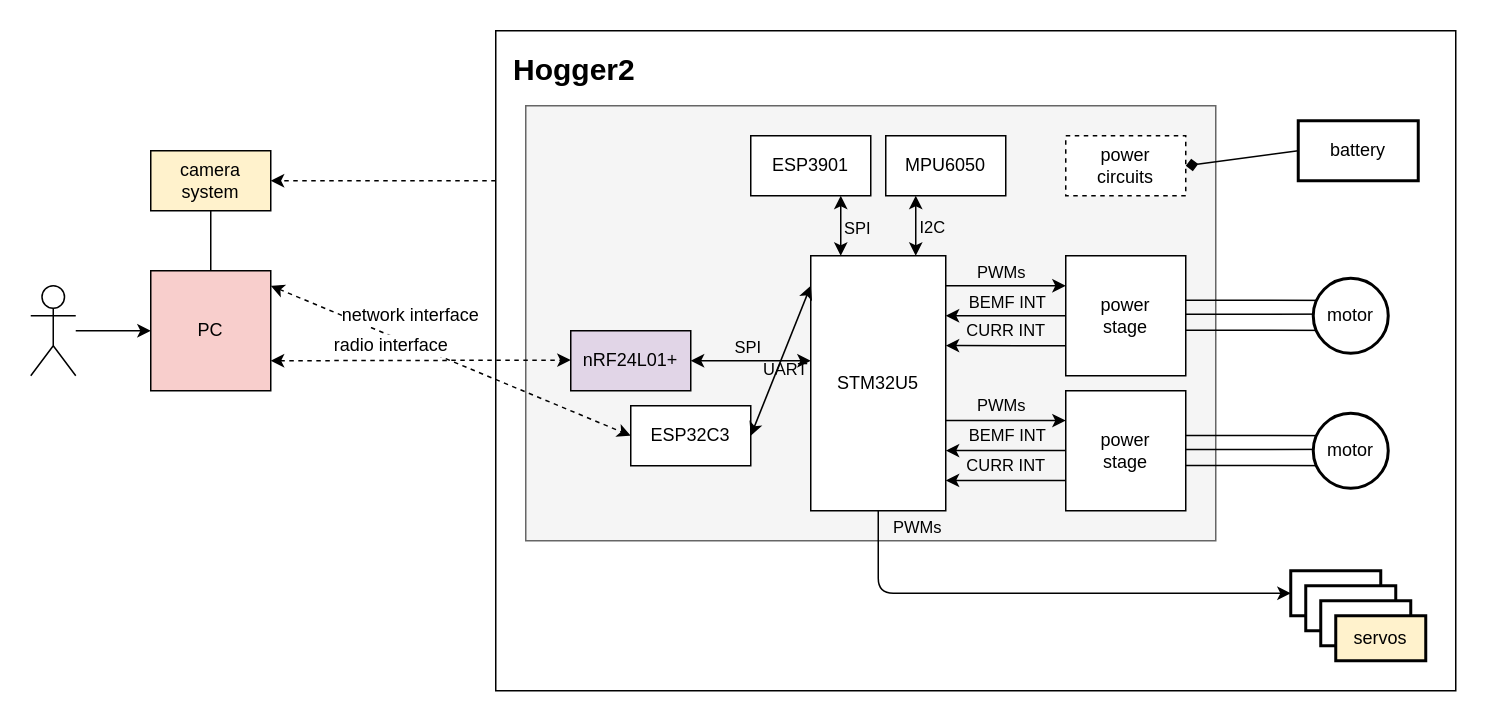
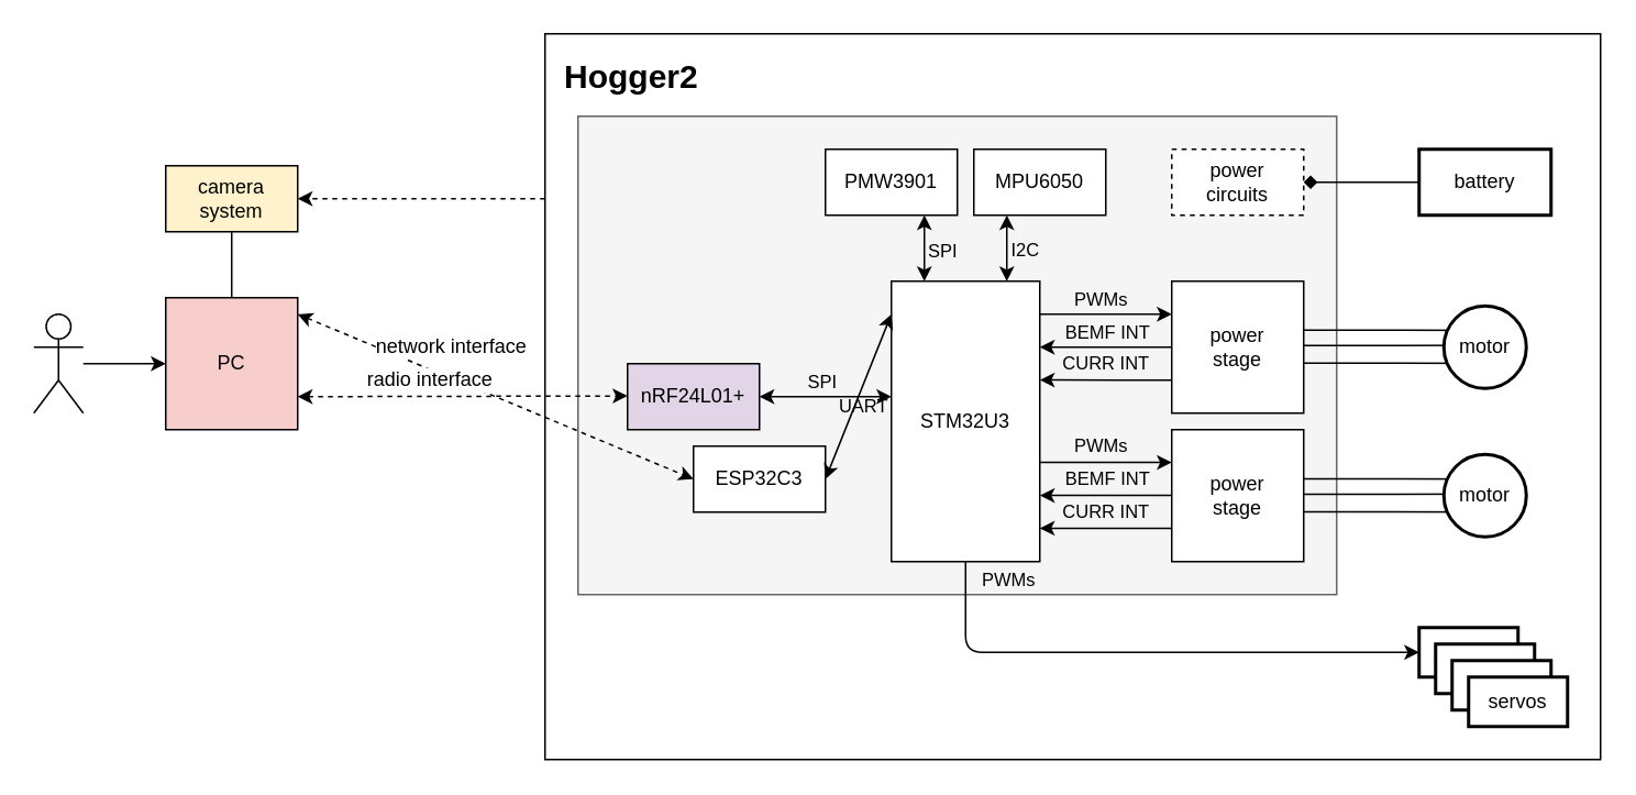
  <mxCell id="0" />
  <mxCell id="1" parent="0" />
  <mxCell id="2" value="" style="rounded=0;whiteSpace=wrap;html=1;labelBackgroundColor=none;strokeWidth=1;fontSize=20;" vertex="1" parent="1"><mxGeometry x="330" y="20" width="640" height="440" as="geometry" /></mxCell>
  <mxCell id="3" value="" style="rounded=0;whiteSpace=wrap;html=1;strokeWidth=1;fillColor=#f5f5f5;fontColor=#333333;strokeColor=#666666;" vertex="1" parent="1"><mxGeometry x="350" y="70" width="460" height="290" as="geometry" /></mxCell>
- <mxCell id="4" value="STM32U5" style="rounded=0;whiteSpace=wrap;html=1;" parent="1" vertex="1"><mxGeometry x="540" y="170" width="90" height="170" as="geometry" /></mxCell>
+ <mxCell id="4" value="STM32U3" style="rounded=0;whiteSpace=wrap;html=1;" parent="1" vertex="1"><mxGeometry x="540" y="170" width="90" height="170" as="geometry" /></mxCell>
  <mxCell id="5" value="ESP32C3" style="rounded=0;whiteSpace=wrap;html=1;" parent="1" vertex="1"><mxGeometry x="420" y="270" width="80" height="40" as="geometry" /></mxCell>
  <mxCell id="6" value="nRF24L01+" style="rounded=0;whiteSpace=wrap;html=1;fillColor=#e1d5e7;" parent="1" vertex="1"><mxGeometry x="380" y="220" width="80" height="40" as="geometry" /></mxCell>
  <mxCell id="7" value="" style="endArrow=classic;startArrow=classic;html=1;exitX=1;exitY=0.5;exitDx=0;exitDy=0;" parent="1" edge="1" source="5"><mxGeometry width="50" height="50" relative="1" as="geometry"><mxPoint x="480" y="190" as="sourcePoint" /><mxPoint x="540" y="190" as="targetPoint" /></mxGeometry></mxCell>
  <mxCell id="8" value="UART" style="edgeLabel;html=1;align=center;verticalAlign=middle;resizable=0;points=[];labelBackgroundColor=none;" parent="7" vertex="1" connectable="0"><mxGeometry x="-0.292" y="1" relative="1" as="geometry"><mxPoint x="9" y="-9" as="offset" /></mxGeometry></mxCell>
  <mxCell id="9" value="" style="endArrow=classic;startArrow=classic;html=1;exitX=1;exitY=0.5;exitDx=0;exitDy=0;" parent="1" edge="1" source="6"><mxGeometry width="50" height="50" relative="1" as="geometry"><mxPoint x="450" y="239.83" as="sourcePoint" /><mxPoint x="540" y="240" as="targetPoint" /></mxGeometry></mxCell>
  <mxCell id="10" value="SPI" style="edgeLabel;html=1;align=center;verticalAlign=middle;resizable=0;points=[];labelBackgroundColor=none;" parent="9" vertex="1" connectable="0"><mxGeometry x="-0.267" relative="1" as="geometry"><mxPoint x="8" y="-10" as="offset" /></mxGeometry></mxCell>
  <mxCell id="11" value="" style="shape=umlActor;verticalLabelPosition=bottom;verticalAlign=top;html=1;outlineConnect=0;" parent="1" vertex="1"><mxGeometry x="20" y="190" width="30" height="60" as="geometry" /></mxCell>
  <mxCell id="12" value="PC" style="rounded=0;whiteSpace=wrap;html=1;fillColor=#f8cecc;" vertex="1" parent="1"><mxGeometry x="100" y="180" width="80" height="80" as="geometry" /></mxCell>
  <mxCell id="13" value="" style="endArrow=classic;startArrow=none;html=1;entryX=0;entryY=0.5;entryDx=0;entryDy=0;startFill=0;" edge="1" parent="1" source="11" target="12"><mxGeometry width="50" height="50" relative="1" as="geometry"><mxPoint x="135" y="310" as="sourcePoint" /><mxPoint x="135" y="260" as="targetPoint" /></mxGeometry></mxCell>
  <mxCell id="14" value="" style="endArrow=classic;startArrow=classic;html=1;dashed=1;entryX=0;entryY=0.5;entryDx=0;entryDy=0;" edge="1" parent="1" target="5"><mxGeometry width="50" height="50" relative="1" as="geometry"><mxPoint x="180" y="190" as="sourcePoint" /><mxPoint x="370" y="189.58" as="targetPoint" /></mxGeometry></mxCell>
  <mxCell id="15" value="network interface" style="edgeLabel;html=1;align=center;verticalAlign=middle;resizable=0;points=[];fontSize=12;" vertex="1" connectable="0" parent="14"><mxGeometry x="-0.409" y="2" relative="1" as="geometry"><mxPoint x="21" y="-8" as="offset" /></mxGeometry></mxCell>
  <mxCell id="16" value="MPU6050" style="rounded=0;whiteSpace=wrap;html=1;" vertex="1" parent="1"><mxGeometry x="590" y="90" width="80" height="40" as="geometry" /></mxCell>
- <mxCell id="17" value="ESP3901" style="rounded=0;whiteSpace=wrap;html=1;" vertex="1" parent="1"><mxGeometry x="500" y="90" width="80" height="40" as="geometry" /></mxCell>
+ <mxCell id="17" value="PMW3901" style="rounded=0;whiteSpace=wrap;html=1;" vertex="1" parent="1"><mxGeometry x="500" y="90" width="80" height="40" as="geometry" /></mxCell>
  <mxCell id="18" value="" style="endArrow=classic;startArrow=classic;html=1;" edge="1" parent="1"><mxGeometry width="50" height="50" relative="1" as="geometry"><mxPoint x="560" y="170" as="sourcePoint" /><mxPoint x="560" y="130" as="targetPoint" /></mxGeometry></mxCell>
  <mxCell id="19" value="SPI" style="edgeLabel;html=1;align=center;verticalAlign=middle;resizable=0;points=[];labelBackgroundColor=none;" vertex="1" connectable="0" parent="18"><mxGeometry x="-0.38" relative="1" as="geometry"><mxPoint x="10" y="-7" as="offset" /></mxGeometry></mxCell>
  <mxCell id="20" value="" style="endArrow=classic;startArrow=classic;html=1;" edge="1" parent="1"><mxGeometry width="50" height="50" relative="1" as="geometry"><mxPoint x="610" y="170" as="sourcePoint" /><mxPoint x="610" y="130" as="targetPoint" /></mxGeometry></mxCell>
  <mxCell id="21" value="I2C" style="edgeLabel;html=1;align=center;verticalAlign=middle;resizable=0;points=[];labelBackgroundColor=none;" vertex="1" connectable="0" parent="20"><mxGeometry x="-0.24" y="-1" relative="1" as="geometry"><mxPoint x="9" y="-5" as="offset" /></mxGeometry></mxCell>
  <mxCell id="22" value="power&lt;br&gt;stage" style="rounded=0;whiteSpace=wrap;html=1;" vertex="1" parent="1"><mxGeometry x="710" y="170" width="80" height="80" as="geometry" /></mxCell>
  <mxCell id="23" value="power&lt;br&gt;stage" style="rounded=0;whiteSpace=wrap;html=1;" vertex="1" parent="1"><mxGeometry x="710" y="260" width="80" height="80" as="geometry" /></mxCell>
  <mxCell id="24" value="" style="endArrow=classic;html=1;" edge="1" parent="1"><mxGeometry width="50" height="50" relative="1" as="geometry"><mxPoint x="630" y="190" as="sourcePoint" /><mxPoint x="710" y="190" as="targetPoint" /></mxGeometry></mxCell>
  <mxCell id="25" value="PWMs" style="edgeLabel;html=1;align=center;verticalAlign=middle;resizable=0;points=[];labelBackgroundColor=none;" vertex="1" connectable="0" parent="24"><mxGeometry x="-0.453" relative="1" as="geometry"><mxPoint x="14" y="-10" as="offset" /></mxGeometry></mxCell>
  <mxCell id="26" value="" style="endArrow=classic;html=1;" edge="1" parent="1"><mxGeometry width="50" height="50" relative="1" as="geometry"><mxPoint x="710" y="210" as="sourcePoint" /><mxPoint x="630" y="210" as="targetPoint" /></mxGeometry></mxCell>
  <mxCell id="27" value="BEMF INT" style="edgeLabel;html=1;align=center;verticalAlign=middle;resizable=0;points=[];labelBackgroundColor=none;" vertex="1" connectable="0" parent="26"><mxGeometry x="0.347" y="2" relative="1" as="geometry"><mxPoint x="14" y="-12" as="offset" /></mxGeometry></mxCell>
  <mxCell id="28" value="" style="endArrow=classic;html=1;" edge="1" parent="1"><mxGeometry width="50" height="50" relative="1" as="geometry"><mxPoint x="710" y="230" as="sourcePoint" /><mxPoint x="630" y="229.89" as="targetPoint" /></mxGeometry></mxCell>
  <mxCell id="29" value="CURR INT" style="edgeLabel;html=1;align=center;verticalAlign=middle;resizable=0;points=[];labelBackgroundColor=none;" vertex="1" connectable="0" parent="28"><mxGeometry x="0.347" y="2" relative="1" as="geometry"><mxPoint x="14" y="-12" as="offset" /></mxGeometry></mxCell>
  <mxCell id="30" value="" style="endArrow=classic;html=1;" edge="1" parent="1"><mxGeometry width="50" height="50" relative="1" as="geometry"><mxPoint x="630" y="279.89" as="sourcePoint" /><mxPoint x="710" y="279.89" as="targetPoint" /></mxGeometry></mxCell>
  <mxCell id="31" value="PWMs" style="edgeLabel;html=1;align=center;verticalAlign=middle;resizable=0;points=[];labelBackgroundColor=none;" vertex="1" connectable="0" parent="30"><mxGeometry x="-0.453" relative="1" as="geometry"><mxPoint x="14" y="-10" as="offset" /></mxGeometry></mxCell>
  <mxCell id="32" value="" style="endArrow=classic;html=1;" edge="1" parent="1"><mxGeometry width="50" height="50" relative="1" as="geometry"><mxPoint x="710" y="299.89" as="sourcePoint" /><mxPoint x="630" y="299.89" as="targetPoint" /></mxGeometry></mxCell>
  <mxCell id="33" value="BEMF INT" style="edgeLabel;html=1;align=center;verticalAlign=middle;resizable=0;points=[];labelBackgroundColor=none;" vertex="1" connectable="0" parent="32"><mxGeometry x="0.347" y="2" relative="1" as="geometry"><mxPoint x="14" y="-12" as="offset" /></mxGeometry></mxCell>
  <mxCell id="34" value="" style="endArrow=classic;html=1;" edge="1" parent="1"><mxGeometry width="50" height="50" relative="1" as="geometry"><mxPoint x="710" y="319.89" as="sourcePoint" /><mxPoint x="630" y="319.78" as="targetPoint" /></mxGeometry></mxCell>
  <mxCell id="35" value="CURR INT" style="edgeLabel;html=1;align=center;verticalAlign=middle;resizable=0;points=[];labelBackgroundColor=none;" vertex="1" connectable="0" parent="34"><mxGeometry x="0.347" y="2" relative="1" as="geometry"><mxPoint x="14" y="-12" as="offset" /></mxGeometry></mxCell>
  <mxCell id="36" value="" style="endArrow=none;html=1;" edge="1" parent="1"><mxGeometry width="50" height="50" relative="1" as="geometry"><mxPoint x="790" y="219.6" as="sourcePoint" /><mxPoint x="910" y="219.8" as="targetPoint" /></mxGeometry></mxCell>
  <mxCell id="37" value="" style="endArrow=none;html=1;" edge="1" parent="1"><mxGeometry width="50" height="50" relative="1" as="geometry"><mxPoint x="790" y="209.03" as="sourcePoint" /><mxPoint x="910" y="208.8" as="targetPoint" /></mxGeometry></mxCell>
  <mxCell id="38" value="" style="endArrow=none;html=1;" edge="1" parent="1"><mxGeometry width="50" height="50" relative="1" as="geometry"><mxPoint x="790" y="199.6" as="sourcePoint" /><mxPoint x="910" y="199.8" as="targetPoint" /></mxGeometry></mxCell>
  <mxCell id="39" value="motor" style="ellipse;whiteSpace=wrap;html=1;aspect=fixed;strokeWidth=2;" vertex="1" parent="1"><mxGeometry x="875" y="185" width="50" height="50" as="geometry" /></mxCell>
  <mxCell id="40" value="" style="rounded=0;whiteSpace=wrap;html=1;strokeWidth=2;" vertex="1" parent="1"><mxGeometry x="860" y="380" width="60" height="30" as="geometry" /></mxCell>
  <mxCell id="41" value="" style="rounded=0;whiteSpace=wrap;html=1;strokeWidth=2;" vertex="1" parent="1"><mxGeometry x="870" y="390" width="60" height="30" as="geometry" /></mxCell>
  <mxCell id="42" value="" style="rounded=0;whiteSpace=wrap;html=1;strokeWidth=2;" vertex="1" parent="1"><mxGeometry x="880" y="400" width="60" height="30" as="geometry" /></mxCell>
- <mxCell id="43" value="servos" style="rounded=0;whiteSpace=wrap;html=1;strokeWidth=2;fillColor=#fff2cc;" vertex="1" parent="1"><mxGeometry x="890" y="410" width="60" height="30" as="geometry" /></mxCell>
+ <mxCell id="43" value="servos" style="rounded=0;whiteSpace=wrap;html=1;strokeWidth=2;" vertex="1" parent="1"><mxGeometry x="890" y="410" width="60" height="30" as="geometry" /></mxCell>
  <mxCell id="44" value="" style="endArrow=classic;html=1;entryX=0;entryY=0.5;entryDx=0;entryDy=0;exitX=0.5;exitY=1;exitDx=0;exitDy=0;" edge="1" parent="1" source="4" target="40"><mxGeometry width="50" height="50" relative="1" as="geometry"><mxPoint x="790" y="420" as="sourcePoint" /><mxPoint x="840" y="370" as="targetPoint" /><Array as="points"><mxPoint x="585" y="395" /></Array></mxGeometry></mxCell>
  <mxCell id="45" value="PWMs" style="edgeLabel;html=1;align=center;verticalAlign=middle;resizable=0;points=[];labelBackgroundColor=none;" vertex="1" connectable="0" parent="44"><mxGeometry x="-0.479" y="2" relative="1" as="geometry"><mxPoint x="-6" y="-43" as="offset" /></mxGeometry></mxCell>
  <mxCell id="46" value="" style="endArrow=classic;startArrow=classic;html=1;dashed=1;entryX=0;entryY=0.5;entryDx=0;entryDy=0;" edge="1" parent="1"><mxGeometry width="50" height="50" relative="1" as="geometry"><mxPoint x="180" y="240" as="sourcePoint" /><mxPoint x="380" y="239.58" as="targetPoint" /></mxGeometry></mxCell>
  <mxCell id="47" value="radio interface" style="edgeLabel;html=1;align=center;verticalAlign=middle;resizable=0;points=[];fontSize=12;" vertex="1" connectable="0" parent="46"><mxGeometry x="-0.114" y="2" relative="1" as="geometry"><mxPoint x="-9" y="-8" as="offset" /></mxGeometry></mxCell>
  <mxCell id="48" value="power&lt;br&gt;circuits" style="rounded=0;whiteSpace=wrap;html=1;dashed=1;" vertex="1" parent="1"><mxGeometry x="710" y="90" width="80" height="40" as="geometry" /></mxCell>
- <mxCell id="49" value="battery" style="rounded=0;whiteSpace=wrap;html=1;strokeWidth=2;" vertex="1" parent="1"><mxGeometry x="865" y="80" width="80" height="40" as="geometry" /></mxCell>
+ <mxCell id="49" value="battery" style="rounded=0;whiteSpace=wrap;html=1;strokeWidth=2;" vertex="1" parent="1"><mxGeometry x="860" y="90" width="80" height="40" as="geometry" /></mxCell>
  <mxCell id="50" value="" style="endArrow=diamond;html=1;fontSize=20;exitX=0;exitY=0.5;exitDx=0;exitDy=0;entryX=1;entryY=0.5;entryDx=0;entryDy=0;" edge="1" parent="1" source="49" target="48"><mxGeometry width="50" height="50" relative="1" as="geometry"><mxPoint x="650" y="220" as="sourcePoint" /><mxPoint x="700" y="170" as="targetPoint" /></mxGeometry></mxCell>
  <mxCell id="51" value="&lt;b&gt;&lt;font style=&quot;font-size: 20px;&quot;&gt;Hogger2&lt;/font&gt;&lt;/b&gt;" style="text;html=1;strokeColor=none;fillColor=none;align=left;verticalAlign=middle;whiteSpace=wrap;rounded=0;labelBackgroundColor=none;strokeWidth=1;" vertex="1" parent="1"><mxGeometry x="340" y="30" width="110" height="30" as="geometry" /></mxCell>
  <mxCell id="52" value="camera&lt;br style=&quot;font-size: 12px;&quot;&gt;system" style="rounded=0;whiteSpace=wrap;html=1;labelBackgroundColor=none;strokeWidth=1;fontSize=12;fillColor=#fff2cc;" vertex="1" parent="1"><mxGeometry x="100" y="100" width="80" height="40" as="geometry" /></mxCell>
  <mxCell id="53" value="" style="endArrow=classic;html=1;fontSize=12;dashed=1;entryX=1;entryY=0.5;entryDx=0;entryDy=0;" edge="1" parent="1" target="52"><mxGeometry width="50" height="50" relative="1" as="geometry"><mxPoint x="330" y="120" as="sourcePoint" /><mxPoint x="240" y="294.71" as="targetPoint" /></mxGeometry></mxCell>
  <mxCell id="54" value="" style="endArrow=none;html=1;fontSize=12;exitX=0.5;exitY=1;exitDx=0;exitDy=0;entryX=0.5;entryY=0;entryDx=0;entryDy=0;" edge="1" parent="1" source="52" target="12"><mxGeometry width="50" height="50" relative="1" as="geometry"><mxPoint x="240" y="210" as="sourcePoint" /><mxPoint x="290" y="160" as="targetPoint" /></mxGeometry></mxCell>
  <mxCell id="55" value="" style="endArrow=none;html=1;" edge="1" parent="1"><mxGeometry width="50" height="50" relative="1" as="geometry"><mxPoint x="790" y="309.8" as="sourcePoint" /><mxPoint x="910" y="310" as="targetPoint" /></mxGeometry></mxCell>
  <mxCell id="56" value="" style="endArrow=none;html=1;" edge="1" parent="1"><mxGeometry width="50" height="50" relative="1" as="geometry"><mxPoint x="790" y="299.23" as="sourcePoint" /><mxPoint x="910" y="299" as="targetPoint" /></mxGeometry></mxCell>
  <mxCell id="57" value="" style="endArrow=none;html=1;" edge="1" parent="1"><mxGeometry width="50" height="50" relative="1" as="geometry"><mxPoint x="790" y="289.8" as="sourcePoint" /><mxPoint x="910" y="290" as="targetPoint" /></mxGeometry></mxCell>
  <mxCell id="58" value="motor" style="ellipse;whiteSpace=wrap;html=1;aspect=fixed;strokeWidth=2;" vertex="1" parent="1"><mxGeometry x="875" y="275" width="50" height="50" as="geometry" /></mxCell>
